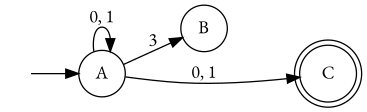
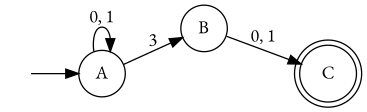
  digraph {
    fontname="EB Garamond"
    rankdir=LR
    node [fontname="EB Garamond" shape=circle]
    edge [fontname="EB Garamond"]
    n1 [height=0 label=" " shape=none width=0]
    A
    B
    C [shape=doublecircle]
    subgraph sub_1 {
      rank=min
      n1
    }
    n1 -> A
    A -> A [label="0, 1"]
    A -> B [label=3]
-   A -> C [label="0, 1"]
+   B -> C [label="0, 1"]
  }
